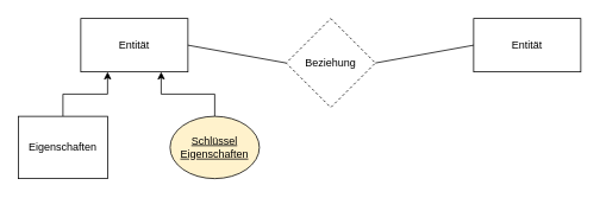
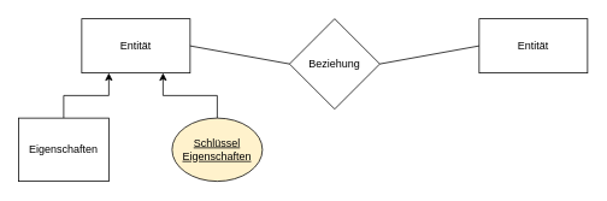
  <mxCell id="0" />
  <mxCell id="1" parent="0" />
  <mxCell id="2" value="Entität" style="rounded=0;whiteSpace=wrap;html=1;" vertex="1" parent="1"><mxGeometry x="90" y="20" width="120" height="60" as="geometry" /></mxCell>
- <mxCell id="3" value="Beziehung" style="rhombus;whiteSpace=wrap;html=1;dashed=1;" vertex="1" parent="1"><mxGeometry x="320" y="20" width="100" height="100" as="geometry" /></mxCell>
+ <mxCell id="3" value="Beziehung" style="rhombus;whiteSpace=wrap;html=1;" vertex="1" parent="1"><mxGeometry x="320" y="20" width="100" height="100" as="geometry" /></mxCell>
  <mxCell id="4" value="Entität" style="rounded=0;whiteSpace=wrap;html=1;" vertex="1" parent="1"><mxGeometry x="530" y="20" width="120" height="60" as="geometry" /></mxCell>
  <mxCell id="5" style="edgeStyle=orthogonalEdgeStyle;rounded=0;orthogonalLoop=1;jettySize=auto;html=1;entryX=0.25;entryY=1;entryDx=0;entryDy=0;" edge="1" parent="1" source="6" target="2"><mxGeometry relative="1" as="geometry" /></mxCell>
  <mxCell id="6" value="Eigenschaften" style="whiteSpace=wrap;html=1;rounded=0;" vertex="1" parent="1"><mxGeometry x="20" y="130" width="100" height="70" as="geometry" /></mxCell>
  <mxCell id="7" style="edgeStyle=orthogonalEdgeStyle;rounded=0;orthogonalLoop=1;jettySize=auto;html=1;entryX=0.75;entryY=1;entryDx=0;entryDy=0;" edge="1" parent="1" source="8" target="2"><mxGeometry relative="1" as="geometry" /></mxCell>
  <mxCell id="8" value="&lt;u&gt;Schlüssel Eigenschaften&lt;/u&gt;" style="ellipse;whiteSpace=wrap;html=1;fillColor=#fff2cc;" vertex="1" parent="1"><mxGeometry x="190" y="130" width="100" height="70" as="geometry" /></mxCell>
  <mxCell id="9" value="" style="endArrow=none;html=1;rounded=0;exitX=1;exitY=0.5;exitDx=0;exitDy=0;entryX=0;entryY=0.5;entryDx=0;entryDy=0;" edge="1" parent="1" source="2" target="3"><mxGeometry width="50" height="50" relative="1" as="geometry"><mxPoint x="400" y="290" as="sourcePoint" /><mxPoint x="450" y="240" as="targetPoint" /></mxGeometry></mxCell>
  <mxCell id="10" value="" style="endArrow=none;html=1;rounded=0;exitX=1;exitY=0.5;exitDx=0;exitDy=0;entryX=0;entryY=0.5;entryDx=0;entryDy=0;" edge="1" parent="1" source="3" target="4"><mxGeometry width="50" height="50" relative="1" as="geometry"><mxPoint x="400" y="290" as="sourcePoint" /><mxPoint x="450" y="240" as="targetPoint" /></mxGeometry></mxCell>
